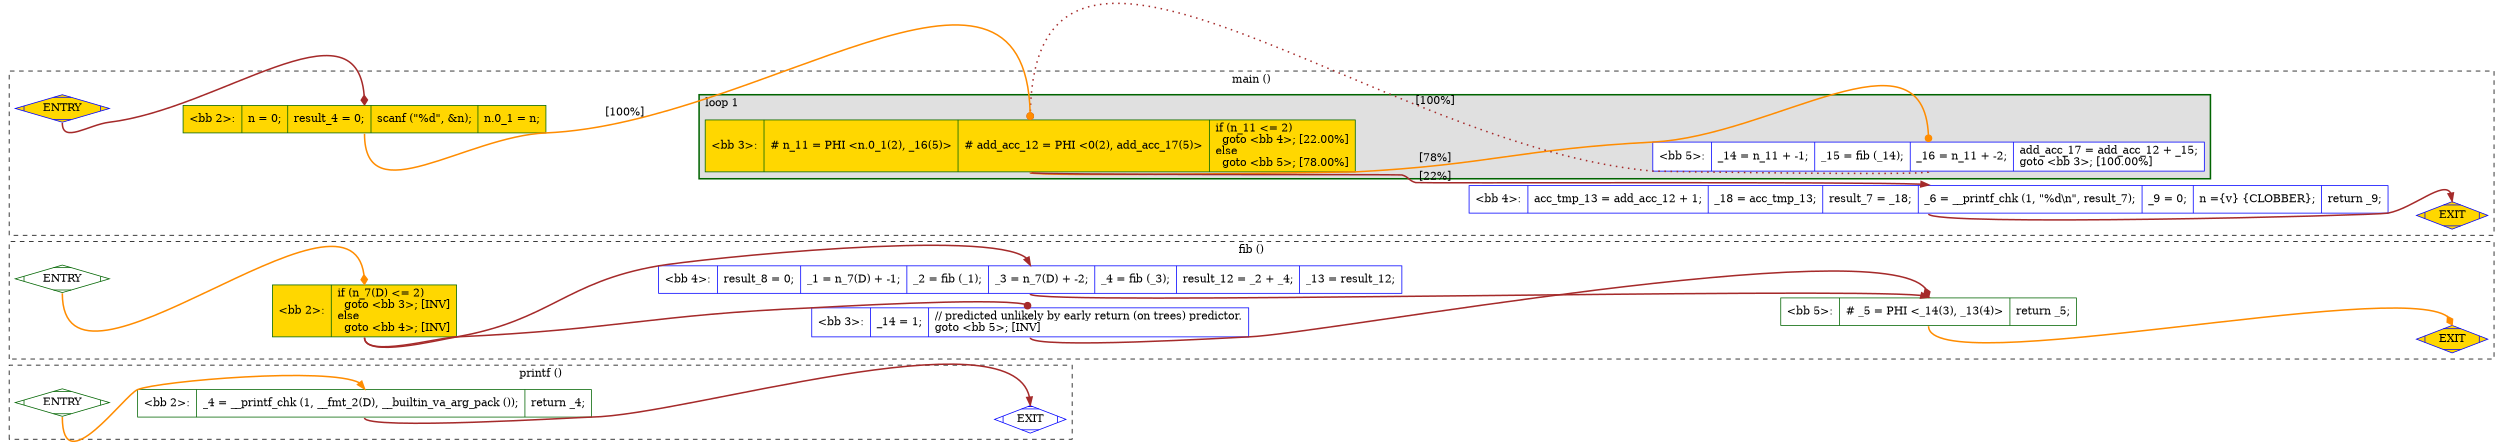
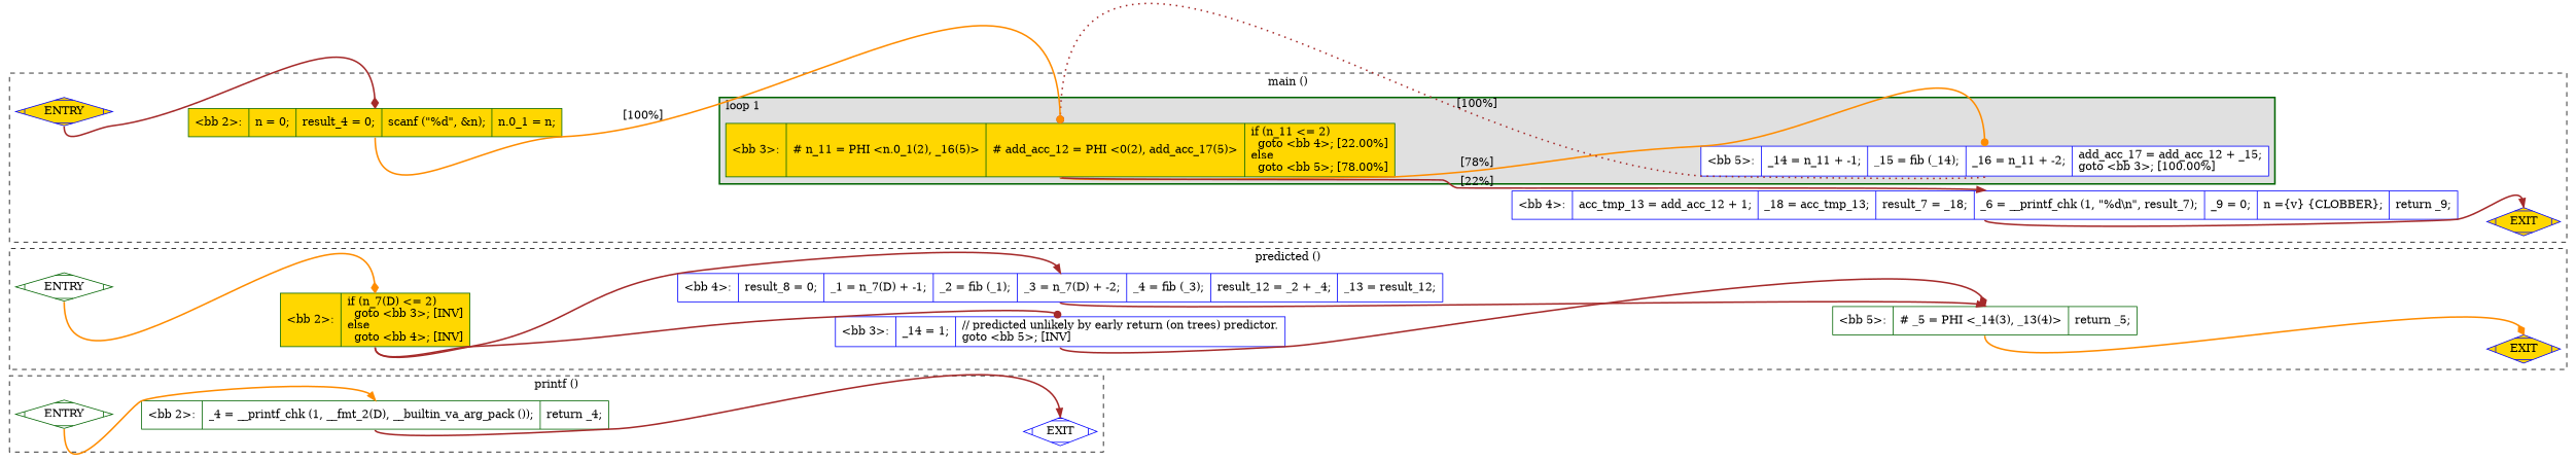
  digraph {
    rankdir=LR
    node [fillcolor=white shape=record style=filled color=blue]
    edge [constraint=true headport=n style="solid,bold" tailport=s color=brown weight=10 arrowhead=normal]
    n1 [label=ENTRY shape=Mdiamond color=darkgreen]
    n2 [label=EXIT shape=Mdiamond]
    n3 [label="{\<bb\ 2\>:\l|_4\ =\ __printf_chk\ (1,\ __fmt_2(D),\ __builtin_va_arg_pack\ ());\l|return\ _4;\l}" color=darkgreen]
    n4 [label=ENTRY shape=Mdiamond color=darkgreen]
    n5 [fillcolor=gold label=EXIT shape=Mdiamond]
    n6 [fillcolor=gold label="{\<bb\ 2\>:\l|if\ (n_7(D)\ \<=\ 2)\l\ \ goto\ \<bb\ 3\>;\ [INV]\lelse\l\ \ goto\ \<bb\ 4\>;\ [INV]\l}" color=darkgreen]
    n7 [label="{\<bb\ 3\>:\l|_14\ =\ 1;\l|//\ predicted\ unlikely\ by\ early\ return\ (on\ trees)\ predictor.\lgoto\ \<bb\ 5\>;\ [INV]\l}"]
    n8 [label="{\<bb\ 4\>:\l|result_8\ =\ 0;\l|_1\ =\ n_7(D)\ +\ -1;\l|_2\ =\ fib\ (_1);\l|_3\ =\ n_7(D)\ +\ -2;\l|_4\ =\ fib\ (_3);\l|result_12\ =\ _2\ +\ _4;\l|_13\ =\ result_12;\l}"]
    n9 [label="{\<bb\ 5\>:\l|#\ _5\ =\ PHI\ \<_14(3),\ _13(4)\>\l|return\ _5;\l}" color=darkgreen]
    n10 [fillcolor=gold label="{\<bb\ 3\>:\l|#\ n_11\ =\ PHI\ \<n.0_1(2),\ _16(5)\>\l|#\ add_acc_12\ =\ PHI\ \<0(2),\ add_acc_17(5)\>\l|if\ (n_11\ \<=\ 2)\l\ \ goto\ \<bb\ 4\>;\ [22.00%]\lelse\l\ \ goto\ \<bb\ 5\>;\ [78.00%]\l}" color=darkgreen]
    n11 [label="{\<bb\ 5\>:\l|_14\ =\ n_11\ +\ -1;\l|_15\ =\ fib\ (_14);\l|_16\ =\ n_11\ +\ -2;\l|add_acc_17\ =\ add_acc_12\ +\ _15;\lgoto\ \<bb\ 3\>;\ [100.00%]\l}"]
    n12 [label="{\<bb\ 4\>:\l|acc_tmp_13\ =\ add_acc_12\ +\ 1;\l|_18\ =\ acc_tmp_13;\l|result_7\ =\ _18;\l|_6\ =\ __printf_chk\ (1,\ \"%d\\n\",\ result_7);\l|_9\ =\ 0;\l|n\ =\{v\}\ \{CLOBBER\};\l|return\ _9;\l}"]
    n13 [fillcolor=gold label=ENTRY shape=Mdiamond]
    n14 [fillcolor=gold label=EXIT shape=Mdiamond]
    n15 [fillcolor=gold label="{\<bb\ 2\>:\l|n\ =\ 0;\l|result_4\ =\ 0;\l|scanf\ (\"%d\",\ &n);\l|n.0_1\ =\ n;\l}" color=darkgreen]
    subgraph cluster_1 {
      color=black
      label="printf ()"
      style=dashed
      n1
      n2
      n3
    }
    subgraph cluster_2 {
      color=black
-     label="fib ()"
+     label="predicted ()"
      style=dashed
      n4
      n5
      n6
      n7
      n8
      n9
    }
    subgraph cluster_3 {
      color=black
      label="main ()"
      style=dashed
      n12
      n13
      n14
      n15
      subgraph cluster_4 {
        color=darkgreen
        fillcolor=grey88
        label="loop 1"
        labeljust=l
        penwidth=2
        style=filled
        n10
        n11
      }
    }
    n1 -> n2 [style=invis color="" weight="" arrowhead=""]
    n1 -> n3 [color=darkorange weight=100]
    n3 -> n2
    n4 -> n5 [style=invis color="" weight="" arrowhead=""]
    n4 -> n6 [color=darkorange weight=100 arrowhead=diamond]
    n6 -> n7 [arrowhead=dot]
    n6 -> n8
    n7 -> n9 [weight=100 arrowhead=diamond]
    n8 -> n9 [weight=100]
    n9 -> n5 [color=darkorange arrowhead=diamond]
    n10 -> n11 [color=darkorange label="[78%]" arrowhead=dot]
    n10 -> n12 [label="[22%]"]
    n11 -> n10 [constraint=false label="[100%]" style="dotted,bold" arrowhead=dot]
    n12 -> n14
    n13 -> n14 [style=invis color="" weight="" arrowhead=""]
    n13 -> n15 [weight=100 arrowhead=diamond]
    n15 -> n10 [color=darkorange label="[100%]" weight=100 arrowhead=dot]
  }
